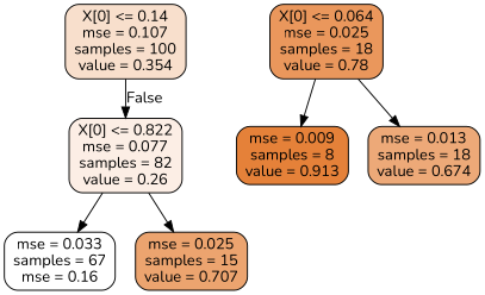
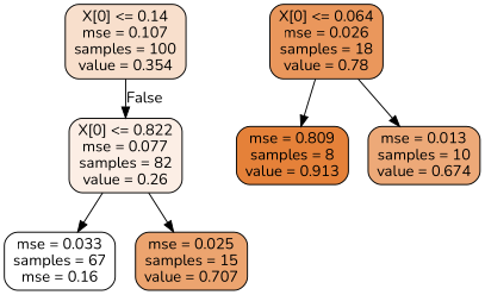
  digraph {
    fontname=Nunito
    node [color=black fontname=Nunito shape=box style="filled, rounded"]
    edge [fontname=Nunito]
    n1 [fillcolor="#f8dfcc" label="X[0] <= 0.14\nmse = 0.107\nsamples = 100\nvalue = 0.354"]
    n2 [fillcolor="#fceee5" label="X[0] <= 0.822\nmse = 0.077\nsamples = 82\nvalue = 0.26"]
-   n3 [fillcolor="#ea975c" label="X[0] <= 0.064\nmse = 0.025\nsamples = 18\nvalue = 0.78"]
-   n4 [fillcolor="#e58139" label="mse = 0.009\nsamples = 8\nvalue = 0.913"]
-   n5 [fillcolor="#eda978" label="mse = 0.013\nsamples = 18\nvalue = 0.674"]
+   n3 [fillcolor="#ea975c" label="X[0] <= 0.064\nmse = 0.026\nsamples = 18\nvalue = 0.78"]
+   n4 [fillcolor="#e58139" label="mse = 0.809\nsamples = 8\nvalue = 0.913"]
+   n5 [fillcolor="#eda978" label="mse = 0.013\nsamples = 10\nvalue = 0.674"]
    n6 [fillcolor="#ffffff" label="mse = 0.033\nsamples = 67\nmse = 0.16"]
    n7 [fillcolor="#eca46f" label="mse = 0.025\nsamples = 15\nvalue = 0.707"]
    n1 -> n2 [headlabel=False labelangle=-45 labeldistance=2.5]
    n2 -> n6
    n2 -> n7
    n3 -> n4
    n3 -> n5
  }
